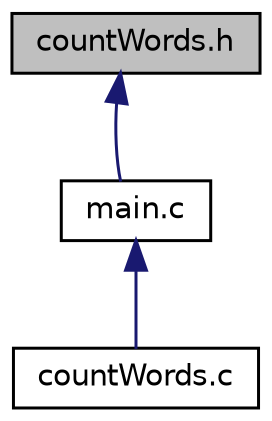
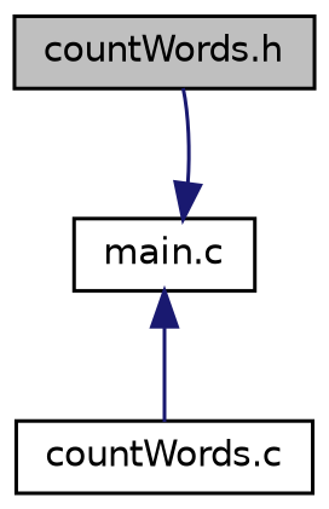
  digraph {
    node [color=black fillcolor=white fontname=Helvetica fontsize=10 shape=record style=filled]
    edge [color=midnightblue dir=back fontname=Helvetica fontsize=10 labelfontname=Helvetica labelfontsize=10 style=solid]
    n1 [fillcolor=grey75 fontcolor=black height=0.2 label="countWords.h" width=0.4]
    n2 [height=0.2 label="main.c" width=0.4]
    n3 [height=0.2 label="countWords.c" width=0.4]
-   n1 -> n2
+   n2 -> n1
    n2 -> n3
  }
